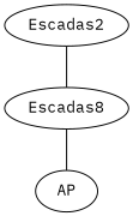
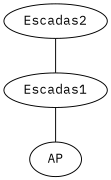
  graph {
    fontname="IBM Plex Mono"
    node [fontname="IBM Plex Mono"]
    edge [fontname="IBM Plex Mono"]
    Escadas2
-   Escadas1 [label=Escadas8]
+   Escadas1
    AP
    Escadas2 -- Escadas1
    Escadas1 -- AP
  }
